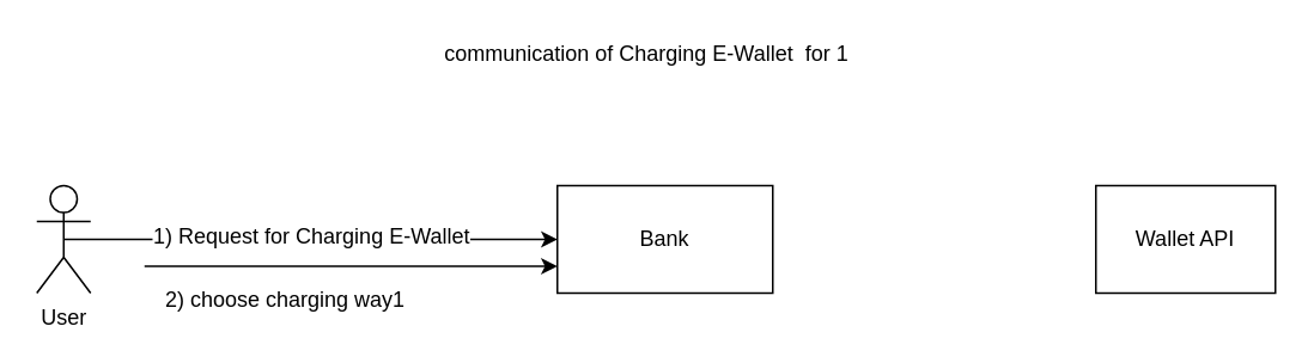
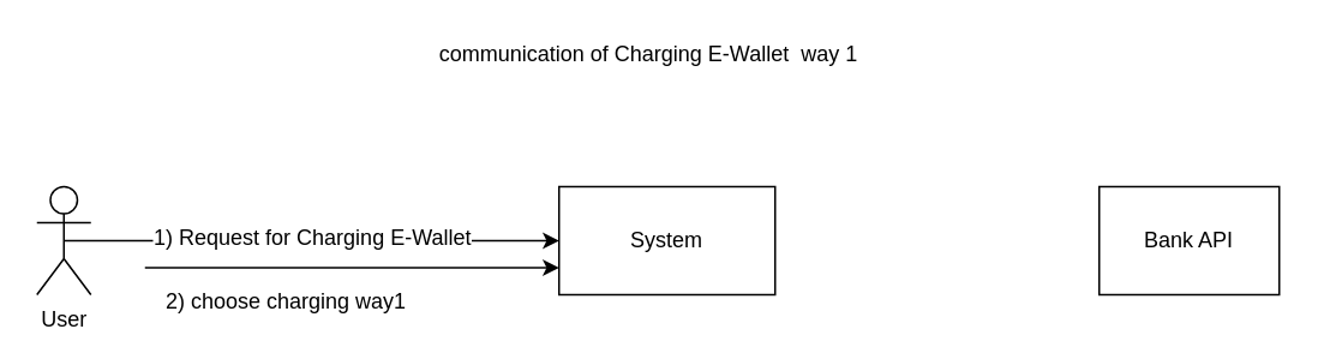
  <mxCell id="0" />
  <mxCell id="1" parent="0" />
  <mxCell id="2" value="User&lt;br&gt;" style="shape=umlActor;verticalLabelPosition=bottom;labelBackgroundColor=#ffffff;verticalAlign=top;html=1;outlineConnect=0;" vertex="1" parent="1"><mxGeometry x="20" y="103" width="30" height="60" as="geometry" /></mxCell>
- <mxCell id="3" value="Bank" style="rounded=0;whiteSpace=wrap;html=1;" vertex="1" parent="1"><mxGeometry x="310" y="103" width="120" height="60" as="geometry" /></mxCell>
- <mxCell id="4" value="Wallet API" style="rounded=0;whiteSpace=wrap;html=1;" vertex="1" parent="1"><mxGeometry x="610" y="103" width="100" height="60" as="geometry" /></mxCell>
+ <mxCell id="3" value="System" style="rounded=0;whiteSpace=wrap;html=1;" vertex="1" parent="1"><mxGeometry x="310" y="103" width="120" height="60" as="geometry" /></mxCell>
+ <mxCell id="4" value="Bank API" style="rounded=0;whiteSpace=wrap;html=1;" vertex="1" parent="1"><mxGeometry x="610" y="103" width="100" height="60" as="geometry" /></mxCell>
  <mxCell id="5" value="" style="endArrow=classic;html=1;entryX=0;entryY=0.5;entryDx=0;entryDy=0;exitX=0.5;exitY=0.5;exitDx=0;exitDy=0;exitPerimeter=0;" edge="1" parent="1" source="2" target="3"><mxGeometry width="50" height="50" relative="1" as="geometry"><mxPoint x="80" y="160" as="sourcePoint" /><mxPoint x="130" y="110" as="targetPoint" /></mxGeometry></mxCell>
  <mxCell id="6" value="&lt;span&gt;1) Request for Charging E-Wallet&lt;/span&gt;&lt;br&gt;" style="text;html=1;resizable=0;points=[];align=center;verticalAlign=middle;labelBackgroundColor=#ffffff;" vertex="1" connectable="0" parent="5"><mxGeometry x="-0.005" y="2" relative="1" as="geometry"><mxPoint as="offset" /></mxGeometry></mxCell>
  <mxCell id="7" value="" style="endArrow=classic;html=1;entryX=0;entryY=0.75;entryDx=0;entryDy=0;" edge="1" parent="1" target="3"><mxGeometry width="50" height="50" relative="1" as="geometry"><mxPoint x="80" y="148" as="sourcePoint" /><mxPoint x="190" y="150" as="targetPoint" /></mxGeometry></mxCell>
  <mxCell id="8" value="2) choose charging way1" style="text;html=1;resizable=0;points=[];autosize=1;align=left;verticalAlign=top;spacingTop=-4;" vertex="1" parent="1"><mxGeometry x="90" y="157" width="150" height="20" as="geometry" /></mxCell>
- <mxCell id="9" value="communication of Charging E-Wallet &amp;nbsp;for 1" style="text;html=1;strokeColor=none;fillColor=none;align=center;verticalAlign=middle;whiteSpace=wrap;rounded=0;" vertex="1" parent="1"><mxGeometry x="170" y="20" width="380" height="20" as="geometry" /></mxCell>
+ <mxCell id="9" value="communication of Charging E-Wallet &amp;nbsp;way 1" style="text;html=1;strokeColor=none;fillColor=none;align=center;verticalAlign=middle;whiteSpace=wrap;rounded=0;" vertex="1" parent="1"><mxGeometry x="170" y="20" width="380" height="20" as="geometry" /></mxCell>
